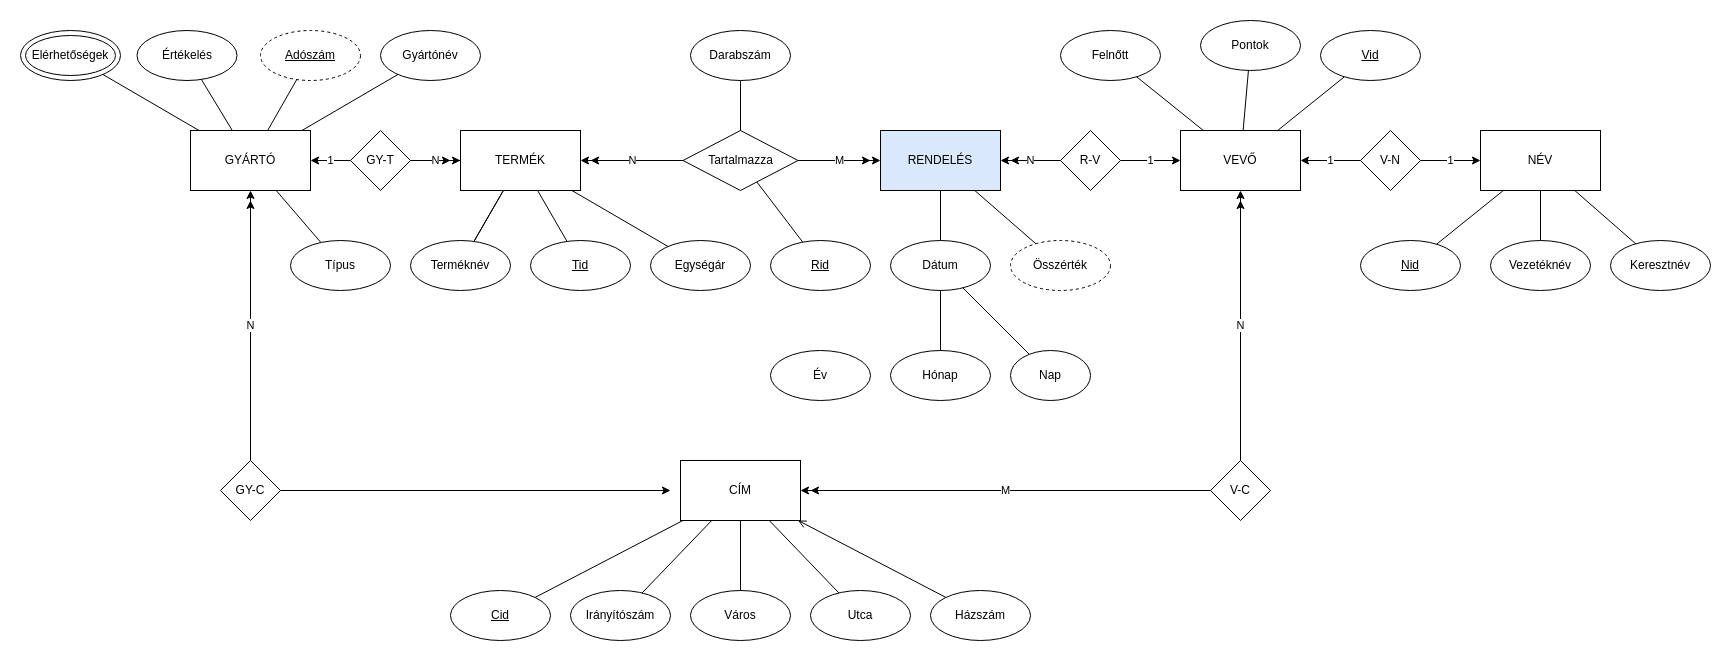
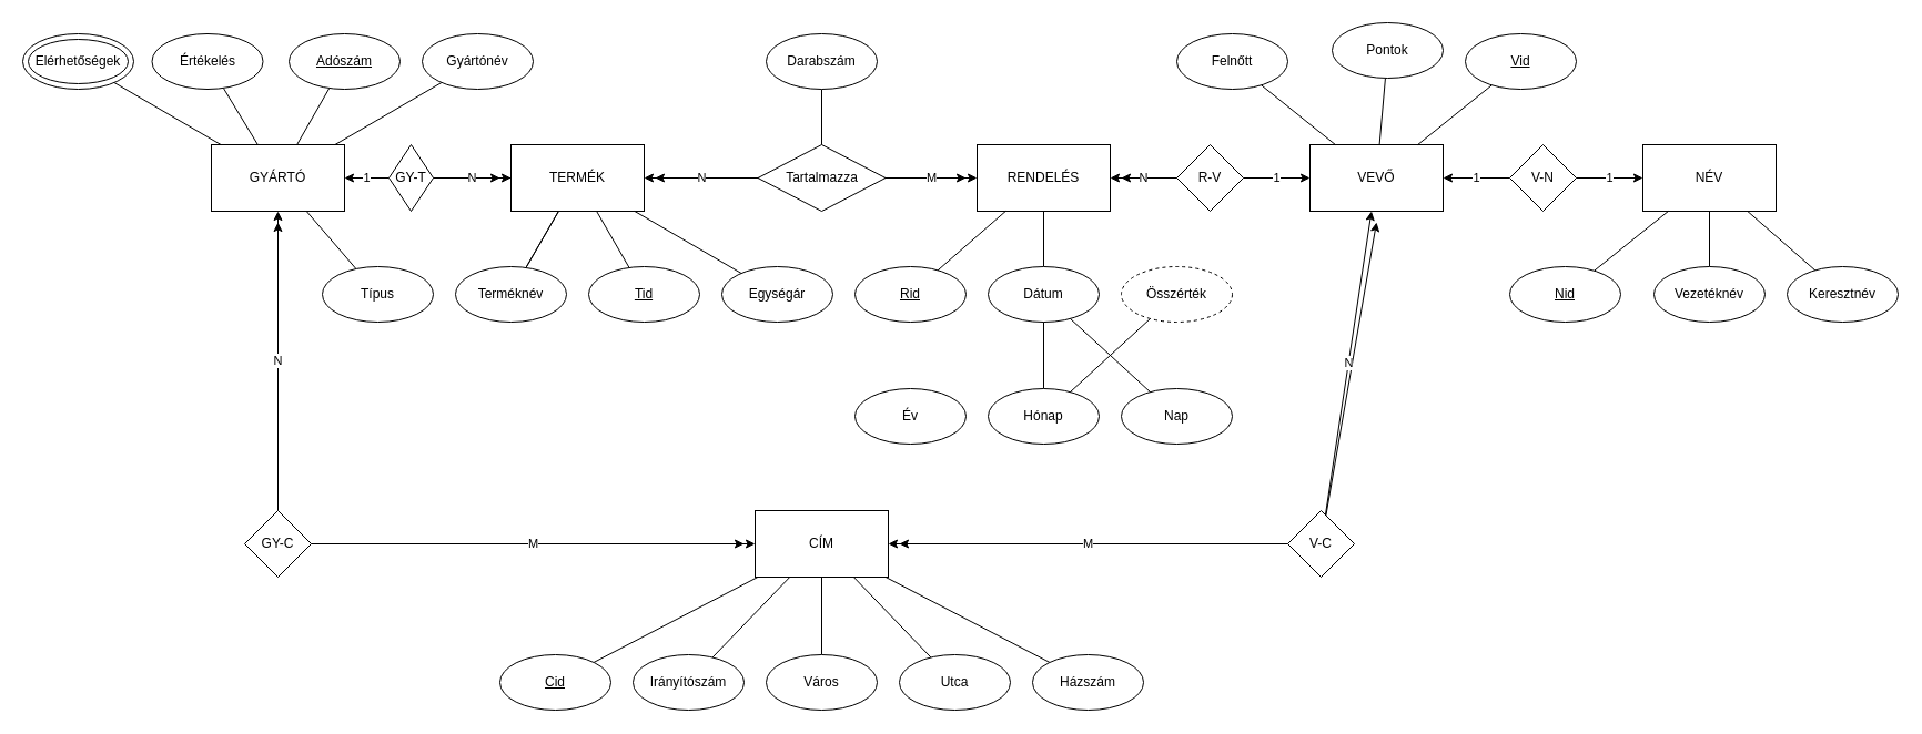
  <mxCell id="0" />
  <mxCell id="1" parent="0" />
  <mxCell id="2" style="edgeStyle=none;rounded=0;orthogonalLoop=1;jettySize=auto;html=1;startArrow=none;startFill=0;endArrow=classic;endFill=1;" parent="1" source="66" edge="1"><mxGeometry relative="1" as="geometry"><mxPoint x="250" y="200" as="targetPoint" /></mxGeometry></mxCell>
  <mxCell id="3" style="edgeStyle=none;rounded=0;orthogonalLoop=1;jettySize=auto;html=1;startArrow=none;startFill=0;endArrow=classic;endFill=1;" parent="1" source="66" edge="1"><mxGeometry relative="1" as="geometry"><mxPoint x="670" y="490" as="targetPoint" /></mxGeometry></mxCell>
  <mxCell id="4" style="edgeStyle=none;rounded=0;orthogonalLoop=1;jettySize=auto;html=1;startArrow=none;startFill=0;endArrow=classic;endFill=1;" parent="1" source="69" edge="1"><mxGeometry relative="1" as="geometry"><mxPoint x="810" y="490" as="targetPoint" /></mxGeometry></mxCell>
  <mxCell id="5" style="edgeStyle=none;rounded=0;orthogonalLoop=1;jettySize=auto;html=1;startArrow=none;startFill=0;endArrow=classic;endFill=1;" parent="1" source="69" edge="1"><mxGeometry relative="1" as="geometry"><mxPoint x="1240" y="200" as="targetPoint" /></mxGeometry></mxCell>
  <mxCell id="6" style="edgeStyle=none;rounded=0;orthogonalLoop=1;jettySize=auto;html=1;startArrow=none;startFill=0;endArrow=classic;endFill=1;" parent="1" source="21" edge="1"><mxGeometry relative="1" as="geometry"><mxPoint x="450" y="160" as="targetPoint" /></mxGeometry></mxCell>
  <mxCell id="7" style="edgeStyle=none;rounded=0;orthogonalLoop=1;jettySize=auto;html=1;startArrow=none;startFill=0;endArrow=classic;endFill=1;" parent="1" source="23" edge="1"><mxGeometry relative="1" as="geometry"><mxPoint x="590" y="160" as="targetPoint" /></mxGeometry></mxCell>
  <mxCell id="8" value="N" style="edgeStyle=none;rounded=0;orthogonalLoop=1;jettySize=auto;html=1;" parent="1" source="23" target="16" edge="1"><mxGeometry relative="1" as="geometry" /></mxCell>
  <mxCell id="9" style="edgeStyle=none;rounded=0;orthogonalLoop=1;jettySize=auto;html=1;startArrow=none;startFill=0;endArrow=classic;endFill=1;" parent="1" source="21" edge="1"><mxGeometry relative="1" as="geometry"><mxPoint x="480" y="160" as="targetPoint" /></mxGeometry></mxCell>
  <mxCell id="10" style="edgeStyle=none;rounded=0;orthogonalLoop=1;jettySize=auto;html=1;startArrow=none;startFill=0;endArrow=classic;endFill=1;" parent="1" source="23" edge="1"><mxGeometry relative="1" as="geometry"><mxPoint x="870" y="160" as="targetPoint" /></mxGeometry></mxCell>
  <mxCell id="11" style="edgeStyle=none;rounded=0;orthogonalLoop=1;jettySize=auto;html=1;startArrow=none;startFill=0;endArrow=classic;endFill=1;" parent="1" source="26" edge="1"><mxGeometry relative="1" as="geometry"><mxPoint x="1010" y="160" as="targetPoint" /></mxGeometry></mxCell>
  <mxCell id="12" style="edgeStyle=none;rounded=0;orthogonalLoop=1;jettySize=auto;html=1;endArrow=none;endFill=0;" parent="1" source="15" target="50" edge="1"><mxGeometry relative="1" as="geometry" /></mxCell>
  <mxCell id="13" style="edgeStyle=none;rounded=0;orthogonalLoop=1;jettySize=auto;html=1;endArrow=none;endFill=0;" parent="1" source="15" target="51" edge="1"><mxGeometry relative="1" as="geometry" /></mxCell>
  <mxCell id="14" style="edgeStyle=none;rounded=0;orthogonalLoop=1;jettySize=auto;html=1;startArrow=none;startFill=0;endArrow=none;endFill=0;" parent="1" source="15" target="78" edge="1"><mxGeometry relative="1" as="geometry" /></mxCell>
  <mxCell id="15" value="GYÁRTÓ" style="rounded=0;whiteSpace=wrap;html=1;" parent="1" vertex="1"><mxGeometry x="190" y="130" width="120" height="60" as="geometry" /></mxCell>
  <mxCell id="16" value="TERMÉK" style="rounded=0;whiteSpace=wrap;html=1;" parent="1" vertex="1"><mxGeometry x="460" y="130" width="120" height="60" as="geometry" /></mxCell>
- <mxCell id="17" value="RENDELÉS" style="rounded=0;whiteSpace=wrap;html=1;fillColor=#dae8fc;" parent="1" vertex="1"><mxGeometry x="880" y="130" width="120" height="60" as="geometry" /></mxCell>
+ <mxCell id="17" value="RENDELÉS" style="rounded=0;whiteSpace=wrap;html=1;" parent="1" vertex="1"><mxGeometry x="880" y="130" width="120" height="60" as="geometry" /></mxCell>
  <mxCell id="18" value="VEVŐ" style="rounded=0;whiteSpace=wrap;html=1;" parent="1" vertex="1"><mxGeometry x="1180" y="130" width="120" height="60" as="geometry" /></mxCell>
  <mxCell id="19" value="1" style="rounded=0;orthogonalLoop=1;jettySize=auto;html=1;" parent="1" source="21" target="15" edge="1"><mxGeometry relative="1" as="geometry" /></mxCell>
  <mxCell id="20" value="N" style="rounded=0;orthogonalLoop=1;jettySize=auto;html=1;" parent="1" source="21" target="16" edge="1"><mxGeometry relative="1" as="geometry" /></mxCell>
- <mxCell id="21" value="GY-T" style="rhombus;whiteSpace=wrap;html=1;" parent="1" vertex="1"><mxGeometry x="350" y="130" width="60" height="60" as="geometry" /></mxCell>
+ <mxCell id="21" value="GY-T" style="rhombus;whiteSpace=wrap;html=1;" parent="1" vertex="1"><mxGeometry x="350" y="130" width="40" height="60" as="geometry" /></mxCell>
  <mxCell id="22" value="M" style="edgeStyle=none;rounded=0;orthogonalLoop=1;jettySize=auto;html=1;" parent="1" source="23" target="17" edge="1"><mxGeometry relative="1" as="geometry" /></mxCell>
  <mxCell id="23" value="Tartalmazza" style="rhombus;whiteSpace=wrap;html=1;" parent="1" vertex="1"><mxGeometry x="682.5" y="130" width="115" height="60" as="geometry" /></mxCell>
  <mxCell id="24" value="N" style="edgeStyle=none;rounded=0;orthogonalLoop=1;jettySize=auto;html=1;" parent="1" source="26" target="17" edge="1"><mxGeometry relative="1" as="geometry" /></mxCell>
  <mxCell id="25" value="1" style="edgeStyle=none;rounded=0;orthogonalLoop=1;jettySize=auto;html=1;" parent="1" source="26" target="18" edge="1"><mxGeometry relative="1" as="geometry" /></mxCell>
  <mxCell id="26" value="R-V" style="rhombus;whiteSpace=wrap;html=1;" parent="1" vertex="1"><mxGeometry x="1060" y="130" width="60" height="60" as="geometry" /></mxCell>
  <mxCell id="27" style="edgeStyle=none;rounded=0;orthogonalLoop=1;jettySize=auto;html=1;endArrow=none;endFill=0;" parent="1" source="28" target="23" edge="1"><mxGeometry relative="1" as="geometry" /></mxCell>
  <mxCell id="28" value="Darabszám" style="ellipse;whiteSpace=wrap;html=1;" parent="1" vertex="1"><mxGeometry x="690" y="30" width="100" height="50" as="geometry" /></mxCell>
- <mxCell id="29" style="edgeStyle=none;rounded=0;orthogonalLoop=1;jettySize=auto;html=1;endArrow=none;endFill=0;" parent="1" source="30" target="23" edge="1"><mxGeometry relative="1" as="geometry" /></mxCell>
+ <mxCell id="29" style="edgeStyle=none;rounded=0;orthogonalLoop=1;jettySize=auto;html=1;endArrow=none;endFill=0;" parent="1" source="30" target="17" edge="1"><mxGeometry relative="1" as="geometry" /></mxCell>
  <mxCell id="30" value="&lt;u&gt;Rid&lt;/u&gt;" style="ellipse;whiteSpace=wrap;html=1;" parent="1" vertex="1"><mxGeometry x="770" y="240" width="100" height="50" as="geometry" /></mxCell>
  <mxCell id="31" style="edgeStyle=none;rounded=0;orthogonalLoop=1;jettySize=auto;html=1;endArrow=none;endFill=0;" parent="1" source="32" target="17" edge="1"><mxGeometry relative="1" as="geometry" /></mxCell>
  <mxCell id="32" value="Dátum" style="ellipse;whiteSpace=wrap;html=1;" parent="1" vertex="1"><mxGeometry x="890" y="240" width="100" height="50" as="geometry" /></mxCell>
- <mxCell id="33" style="edgeStyle=none;rounded=0;orthogonalLoop=1;jettySize=auto;html=1;endArrow=none;endFill=0;" parent="1" source="34" target="17" edge="1"><mxGeometry relative="1" as="geometry" /></mxCell>
+ <mxCell id="33" style="edgeStyle=none;rounded=0;orthogonalLoop=1;jettySize=auto;html=1;endArrow=none;endFill=0;" parent="1" source="34" target="58" edge="1"><mxGeometry relative="1" as="geometry" /></mxCell>
  <mxCell id="34" value="Összérték" style="ellipse;whiteSpace=wrap;html=1;dashed=1;" parent="1" vertex="1"><mxGeometry x="1010" y="240" width="100" height="50" as="geometry" /></mxCell>
  <mxCell id="35" style="edgeStyle=none;rounded=0;orthogonalLoop=1;jettySize=auto;html=1;endArrow=none;endFill=0;" parent="1" source="36" target="18" edge="1"><mxGeometry relative="1" as="geometry" /></mxCell>
  <mxCell id="36" value="&lt;u&gt;Vid&lt;/u&gt;" style="ellipse;whiteSpace=wrap;html=1;" parent="1" vertex="1"><mxGeometry x="1320" y="30" width="100" height="50" as="geometry" /></mxCell>
  <mxCell id="37" style="edgeStyle=none;rounded=0;orthogonalLoop=1;jettySize=auto;html=1;endArrow=none;endFill=0;" parent="1" source="40" target="18" edge="1"><mxGeometry relative="1" as="geometry" /></mxCell>
  <mxCell id="38" style="edgeStyle=none;rounded=0;orthogonalLoop=1;jettySize=auto;html=1;endArrow=none;endFill=0;" parent="1" source="81" target="42" edge="1"><mxGeometry relative="1" as="geometry" /></mxCell>
  <mxCell id="39" style="edgeStyle=none;rounded=0;orthogonalLoop=1;jettySize=auto;html=1;endArrow=none;endFill=0;" parent="1" source="81" target="41" edge="1"><mxGeometry relative="1" as="geometry" /></mxCell>
  <mxCell id="40" value="Pontok" style="ellipse;whiteSpace=wrap;html=1;" parent="1" vertex="1"><mxGeometry x="1200" y="20" width="100" height="50" as="geometry" /></mxCell>
  <mxCell id="41" value="Vezetéknév" style="ellipse;whiteSpace=wrap;html=1;" parent="1" vertex="1"><mxGeometry x="1490" y="240" width="100" height="50" as="geometry" /></mxCell>
  <mxCell id="42" value="Keresztnév" style="ellipse;whiteSpace=wrap;html=1;" parent="1" vertex="1"><mxGeometry x="1610" y="240" width="100" height="50" as="geometry" /></mxCell>
  <mxCell id="43" style="edgeStyle=none;rounded=0;orthogonalLoop=1;jettySize=auto;html=1;endArrow=none;endFill=0;" parent="1" source="44" target="16" edge="1"><mxGeometry relative="1" as="geometry" /></mxCell>
  <mxCell id="44" value="&lt;u&gt;Tid&lt;/u&gt;" style="ellipse;whiteSpace=wrap;html=1;" parent="1" vertex="1"><mxGeometry x="530" y="240" width="100" height="50" as="geometry" /></mxCell>
  <mxCell id="45" style="edgeStyle=none;rounded=0;orthogonalLoop=1;jettySize=auto;html=1;endArrow=none;endFill=0;" parent="1" source="46" target="16" edge="1"><mxGeometry relative="1" as="geometry" /></mxCell>
  <mxCell id="46" value="Egységár" style="ellipse;whiteSpace=wrap;html=1;" parent="1" vertex="1"><mxGeometry x="650" y="240" width="100" height="50" as="geometry" /></mxCell>
  <mxCell id="47" style="edgeStyle=none;rounded=0;orthogonalLoop=1;jettySize=auto;html=1;endArrow=none;endFill=0;" parent="1" source="49" target="16" edge="1"><mxGeometry relative="1" as="geometry" /></mxCell>
  <mxCell id="48" value="" style="edgeStyle=none;rounded=0;orthogonalLoop=1;jettySize=auto;html=1;startArrow=none;startFill=0;endArrow=none;endFill=0;" parent="1" source="49" target="16" edge="1"><mxGeometry relative="1" as="geometry" /></mxCell>
  <mxCell id="49" value="Terméknév" style="ellipse;whiteSpace=wrap;html=1;" parent="1" vertex="1"><mxGeometry x="410" y="240" width="100" height="50" as="geometry" /></mxCell>
- <mxCell id="50" value="&lt;u&gt;Adószám&lt;/u&gt;" style="ellipse;whiteSpace=wrap;html=1;dashed=1;" parent="1" vertex="1"><mxGeometry x="260" y="30" width="100" height="50" as="geometry" /></mxCell>
+ <mxCell id="50" value="&lt;u&gt;Adószám&lt;/u&gt;" style="ellipse;whiteSpace=wrap;html=1;" parent="1" vertex="1"><mxGeometry x="260" y="30" width="100" height="50" as="geometry" /></mxCell>
  <mxCell id="51" value="Gyártónév" style="ellipse;whiteSpace=wrap;html=1;" parent="1" vertex="1"><mxGeometry x="380" y="30" width="100" height="50" as="geometry" /></mxCell>
  <mxCell id="52" style="edgeStyle=none;rounded=0;orthogonalLoop=1;jettySize=auto;html=1;endArrow=none;endFill=0;" parent="1" source="54" target="15" edge="1"><mxGeometry relative="1" as="geometry"><mxPoint x="130" y="190" as="targetPoint" /></mxGeometry></mxCell>
  <mxCell id="53" value="" style="group" parent="1" vertex="1" connectable="0"><mxGeometry x="20" y="30" width="100" height="50" as="geometry" /></mxCell>
  <mxCell id="54" value="Elérhetőségek" style="ellipse;whiteSpace=wrap;html=1;" parent="53" vertex="1"><mxGeometry width="100" height="50" as="geometry" /></mxCell>
  <mxCell id="55" value="&lt;span&gt;Elérhetőségek&lt;/span&gt;" style="ellipse;whiteSpace=wrap;html=1;" parent="53" vertex="1"><mxGeometry x="5" y="5" width="90" height="40" as="geometry" /></mxCell>
  <mxCell id="56" value="Év" style="ellipse;whiteSpace=wrap;html=1;" parent="1" vertex="1"><mxGeometry x="770" y="350" width="100" height="50" as="geometry" /></mxCell>
  <mxCell id="57" value="" style="edgeStyle=none;rounded=0;orthogonalLoop=1;jettySize=auto;html=1;startArrow=none;startFill=0;endArrow=none;endFill=0;" parent="1" source="58" target="32" edge="1"><mxGeometry relative="1" as="geometry" /></mxCell>
  <mxCell id="58" value="Hónap" style="ellipse;whiteSpace=wrap;html=1;" parent="1" vertex="1"><mxGeometry x="890" y="350" width="100" height="50" as="geometry" /></mxCell>
  <mxCell id="59" style="edgeStyle=none;rounded=0;orthogonalLoop=1;jettySize=auto;html=1;startArrow=none;startFill=0;endArrow=none;endFill=0;" parent="1" source="60" target="32" edge="1"><mxGeometry relative="1" as="geometry" /></mxCell>
- <mxCell id="60" value="Nap" style="ellipse;whiteSpace=wrap;html=1;" parent="1" vertex="1"><mxGeometry x="1010" y="350" width="80" height="50" as="geometry" /></mxCell>
+ <mxCell id="60" value="Nap" style="ellipse;whiteSpace=wrap;html=1;" parent="1" vertex="1"><mxGeometry x="1010" y="350" width="100" height="50" as="geometry" /></mxCell>
  <mxCell id="61" style="edgeStyle=none;rounded=0;orthogonalLoop=1;jettySize=auto;html=1;startArrow=none;startFill=0;endArrow=none;endFill=0;" parent="1" source="62" target="15" edge="1"><mxGeometry relative="1" as="geometry" /></mxCell>
  <mxCell id="62" value="Típus" style="ellipse;whiteSpace=wrap;html=1;" parent="1" vertex="1"><mxGeometry x="290" y="240" width="100" height="50" as="geometry" /></mxCell>
  <mxCell id="63" value="CÍM" style="rounded=0;whiteSpace=wrap;html=1;" parent="1" vertex="1"><mxGeometry x="680" y="460" width="120" height="60" as="geometry" /></mxCell>
  <mxCell id="64" value="N" style="edgeStyle=none;rounded=0;orthogonalLoop=1;jettySize=auto;html=1;startArrow=none;startFill=0;endArrow=classic;endFill=1;" parent="1" source="66" target="15" edge="1"><mxGeometry relative="1" as="geometry" /></mxCell>
+ <mxCell id="65" value="M" style="edgeStyle=none;rounded=0;orthogonalLoop=1;jettySize=auto;html=1;startArrow=none;startFill=0;endArrow=classic;endFill=1;" parent="1" source="66" target="63" edge="1"><mxGeometry relative="1" as="geometry" /></mxCell>
  <mxCell id="66" value="GY-C" style="rhombus;whiteSpace=wrap;html=1;" parent="1" vertex="1"><mxGeometry x="220" y="460" width="60" height="60" as="geometry" /></mxCell>
  <mxCell id="67" value="M" style="edgeStyle=none;rounded=0;orthogonalLoop=1;jettySize=auto;html=1;startArrow=none;startFill=0;endArrow=classic;endFill=1;" parent="1" source="69" target="63" edge="1"><mxGeometry relative="1" as="geometry" /></mxCell>
  <mxCell id="68" value="N" style="edgeStyle=none;rounded=0;orthogonalLoop=1;jettySize=auto;html=1;startArrow=none;startFill=0;endArrow=classic;endFill=1;" parent="1" source="69" target="18" edge="1"><mxGeometry relative="1" as="geometry" /></mxCell>
- <mxCell id="69" value="V-C" style="rhombus;whiteSpace=wrap;html=1;" parent="1" vertex="1"><mxGeometry x="1210" y="460" width="60" height="60" as="geometry" /></mxCell>
+ <mxCell id="69" value="V-C" style="rhombus;whiteSpace=wrap;html=1;" parent="1" vertex="1"><mxGeometry x="1160" y="460" width="60" height="60" as="geometry" /></mxCell>
  <mxCell id="70" style="edgeStyle=none;rounded=0;orthogonalLoop=1;jettySize=auto;html=1;startArrow=none;startFill=0;endArrow=none;endFill=0;" parent="1" source="71" target="63" edge="1"><mxGeometry relative="1" as="geometry" /></mxCell>
  <mxCell id="71" value="Irányítószám" style="ellipse;whiteSpace=wrap;html=1;" parent="1" vertex="1"><mxGeometry x="570" y="590" width="100" height="50" as="geometry" /></mxCell>
  <mxCell id="72" style="edgeStyle=none;rounded=0;orthogonalLoop=1;jettySize=auto;html=1;startArrow=none;startFill=0;endArrow=none;endFill=0;" parent="1" source="73" target="63" edge="1"><mxGeometry relative="1" as="geometry" /></mxCell>
  <mxCell id="73" value="Város" style="ellipse;whiteSpace=wrap;html=1;" parent="1" vertex="1"><mxGeometry x="690" y="590" width="100" height="50" as="geometry" /></mxCell>
  <mxCell id="74" style="edgeStyle=none;rounded=0;orthogonalLoop=1;jettySize=auto;html=1;startArrow=none;startFill=0;endArrow=none;endFill=0;" parent="1" source="75" target="63" edge="1"><mxGeometry relative="1" as="geometry" /></mxCell>
  <mxCell id="75" value="Utca" style="ellipse;whiteSpace=wrap;html=1;" parent="1" vertex="1"><mxGeometry x="810" y="590" width="100" height="50" as="geometry" /></mxCell>
- <mxCell id="76" style="edgeStyle=none;rounded=0;orthogonalLoop=1;jettySize=auto;html=1;startArrow=none;startFill=0;endArrow=open;endFill=0;" parent="1" source="77" target="63" edge="1"><mxGeometry relative="1" as="geometry" /></mxCell>
+ <mxCell id="76" style="edgeStyle=none;rounded=0;orthogonalLoop=1;jettySize=auto;html=1;startArrow=none;startFill=0;endArrow=none;endFill=0;" parent="1" source="77" target="63" edge="1"><mxGeometry relative="1" as="geometry" /></mxCell>
  <mxCell id="77" value="Házszám" style="ellipse;whiteSpace=wrap;html=1;" parent="1" vertex="1"><mxGeometry x="930" y="590" width="100" height="50" as="geometry" /></mxCell>
  <mxCell id="78" value="Értékelés" style="ellipse;whiteSpace=wrap;html=1;" parent="1" vertex="1"><mxGeometry x="136.5" y="30" width="100" height="50" as="geometry" /></mxCell>
  <mxCell id="79" style="edgeStyle=none;rounded=0;orthogonalLoop=1;jettySize=auto;html=1;startArrow=none;startFill=0;endArrow=none;endFill=0;" parent="1" source="80" target="63" edge="1"><mxGeometry relative="1" as="geometry" /></mxCell>
  <mxCell id="80" value="&lt;u&gt;Cid&lt;/u&gt;" style="ellipse;whiteSpace=wrap;html=1;" parent="1" vertex="1"><mxGeometry x="450" y="590" width="100" height="50" as="geometry" /></mxCell>
  <mxCell id="81" value="NÉV" style="rounded=0;whiteSpace=wrap;html=1;" parent="1" vertex="1"><mxGeometry x="1480" y="130" width="120" height="60" as="geometry" /></mxCell>
  <mxCell id="82" value="1" style="edgeStyle=orthogonalEdgeStyle;rounded=0;orthogonalLoop=1;jettySize=auto;html=1;" parent="1" source="84" target="18" edge="1"><mxGeometry relative="1" as="geometry" /></mxCell>
  <mxCell id="83" value="1" style="edgeStyle=orthogonalEdgeStyle;rounded=0;orthogonalLoop=1;jettySize=auto;html=1;" parent="1" source="84" target="81" edge="1"><mxGeometry relative="1" as="geometry" /></mxCell>
  <mxCell id="84" value="V-N" style="rhombus;whiteSpace=wrap;html=1;" parent="1" vertex="1"><mxGeometry x="1360" y="130" width="60" height="60" as="geometry" /></mxCell>
  <mxCell id="85" style="rounded=0;orthogonalLoop=1;jettySize=auto;html=1;endArrow=none;endFill=0;" parent="1" source="86" target="81" edge="1"><mxGeometry relative="1" as="geometry" /></mxCell>
  <mxCell id="86" value="&lt;u&gt;Nid&lt;/u&gt;" style="ellipse;whiteSpace=wrap;html=1;" parent="1" vertex="1"><mxGeometry x="1360" y="240" width="100" height="50" as="geometry" /></mxCell>
  <mxCell id="87" style="rounded=0;orthogonalLoop=1;jettySize=auto;html=1;endArrow=none;endFill=0;" edge="1" parent="1" source="88" target="18"><mxGeometry relative="1" as="geometry" /></mxCell>
  <mxCell id="88" value="Felnőtt" style="ellipse;whiteSpace=wrap;html=1;" vertex="1" parent="1"><mxGeometry x="1060" y="30" width="100" height="50" as="geometry" /></mxCell>
